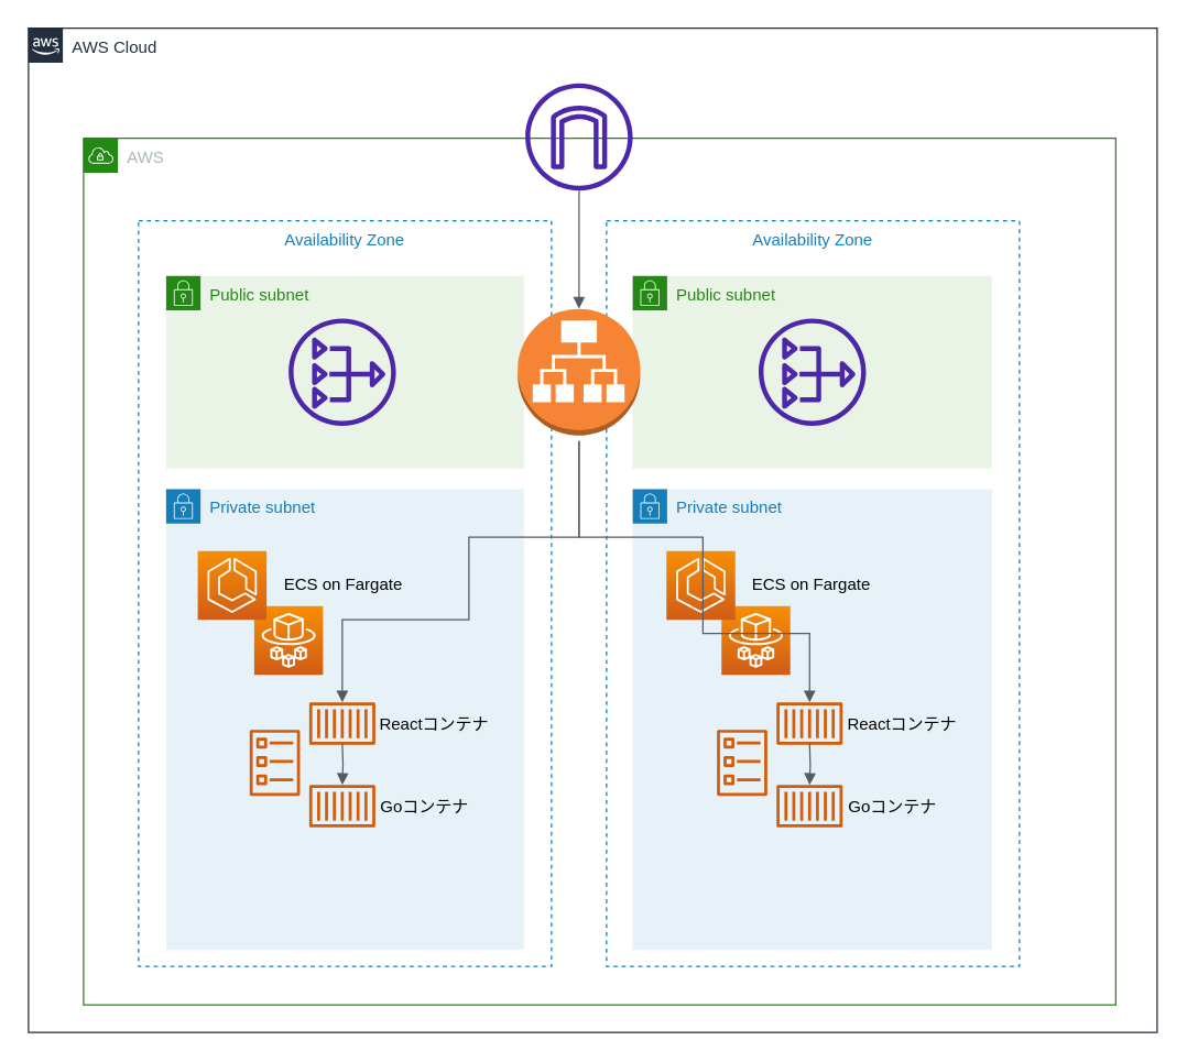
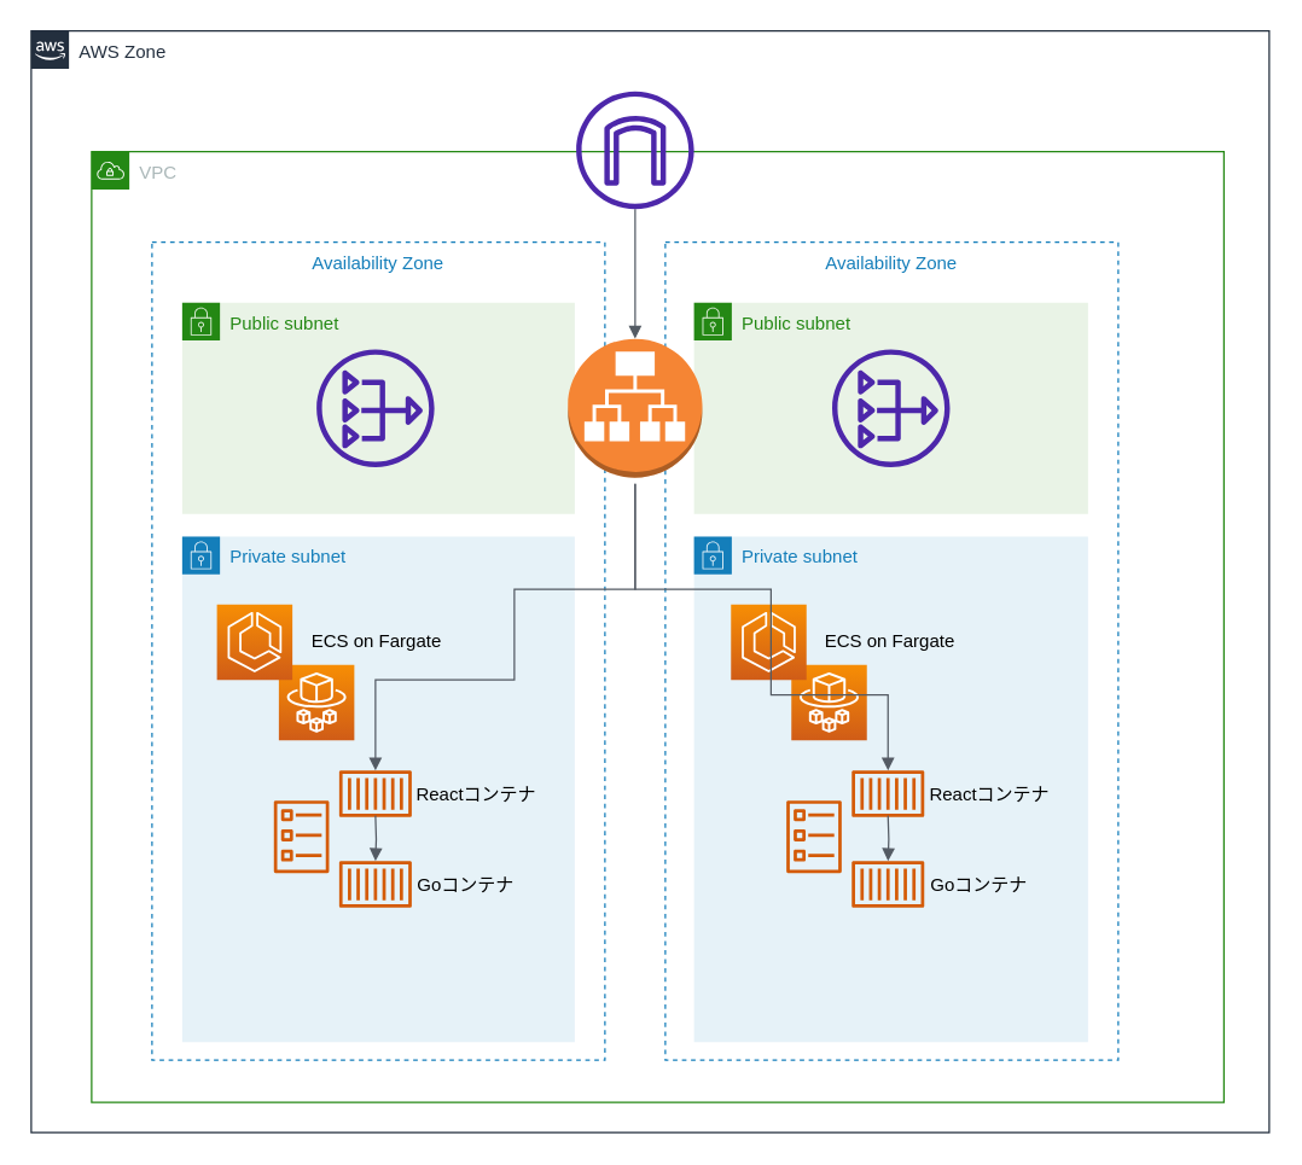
  <mxCell id="0" />
  <mxCell id="1" parent="0" />
- <mxCell id="2" value="AWS" style="points=[[0,0],[0.25,0],[0.5,0],[0.75,0],[1,0],[1,0.25],[1,0.5],[1,0.75],[1,1],[0.75,1],[0.5,1],[0.25,1],[0,1],[0,0.75],[0,0.5],[0,0.25]];outlineConnect=0;gradientColor=none;html=1;whiteSpace=wrap;fontSize=12;fontStyle=0;container=1;pointerEvents=0;collapsible=0;recursiveResize=0;shape=mxgraph.aws4.group;grIcon=mxgraph.aws4.group_vpc;strokeColor=#248814;fillColor=none;verticalAlign=top;align=left;spacingLeft=30;fontColor=#AAB7B8;dashed=0;movable=0;resizable=0;rotatable=0;deletable=0;editable=0;connectable=0;" parent="1" vertex="1"><mxGeometry x="60" y="100" width="750" height="630" as="geometry" /></mxCell>
- <mxCell id="3" value="AWS Cloud" style="points=[[0,0],[0.25,0],[0.5,0],[0.75,0],[1,0],[1,0.25],[1,0.5],[1,0.75],[1,1],[0.75,1],[0.5,1],[0.25,1],[0,1],[0,0.75],[0,0.5],[0,0.25]];outlineConnect=0;gradientColor=none;html=1;whiteSpace=wrap;fontSize=12;fontStyle=0;container=1;pointerEvents=0;collapsible=0;recursiveResize=0;shape=mxgraph.aws4.group;grIcon=mxgraph.aws4.group_aws_cloud_alt;strokeColor=#232F3E;fillColor=none;verticalAlign=top;align=left;spacingLeft=30;fontColor=#232F3E;dashed=0;movable=1;resizable=1;rotatable=1;deletable=1;editable=1;connectable=1;" parent="1" vertex="1"><mxGeometry width="820" height="730" as="geometry" x="20" y="20" /></mxCell>
+ <mxCell id="2" value="VPC" style="points=[[0,0],[0.25,0],[0.5,0],[0.75,0],[1,0],[1,0.25],[1,0.5],[1,0.75],[1,1],[0.75,1],[0.5,1],[0.25,1],[0,1],[0,0.75],[0,0.5],[0,0.25]];outlineConnect=0;gradientColor=none;html=1;whiteSpace=wrap;fontSize=12;fontStyle=0;container=1;pointerEvents=0;collapsible=0;recursiveResize=0;shape=mxgraph.aws4.group;grIcon=mxgraph.aws4.group_vpc;strokeColor=#248814;fillColor=none;verticalAlign=top;align=left;spacingLeft=30;fontColor=#AAB7B8;dashed=0;movable=0;resizable=0;rotatable=0;deletable=0;editable=0;connectable=0;" parent="1" vertex="1"><mxGeometry x="60" y="100" width="750" height="630" as="geometry" /></mxCell>
+ <mxCell id="3" value="AWS Zone" style="points=[[0,0],[0.25,0],[0.5,0],[0.75,0],[1,0],[1,0.25],[1,0.5],[1,0.75],[1,1],[0.75,1],[0.5,1],[0.25,1],[0,1],[0,0.75],[0,0.5],[0,0.25]];outlineConnect=0;gradientColor=none;html=1;whiteSpace=wrap;fontSize=12;fontStyle=0;container=1;pointerEvents=0;collapsible=0;recursiveResize=0;shape=mxgraph.aws4.group;grIcon=mxgraph.aws4.group_aws_cloud_alt;strokeColor=#232F3E;fillColor=none;verticalAlign=top;align=left;spacingLeft=30;fontColor=#232F3E;dashed=0;movable=1;resizable=1;rotatable=1;deletable=1;editable=1;connectable=1;" parent="1" vertex="1"><mxGeometry width="820" height="730" as="geometry" x="20" y="20" /></mxCell>
  <mxCell id="4" value="Availability Zone" style="fillColor=none;strokeColor=#147EBA;dashed=1;verticalAlign=top;fontStyle=0;fontColor=#147EBA;movable=0;resizable=0;rotatable=0;deletable=0;editable=0;connectable=0;" parent="3" vertex="1"><mxGeometry x="80" y="140" width="300" height="542" as="geometry" /></mxCell>
  <mxCell id="5" value="" style="sketch=0;outlineConnect=0;fontColor=#232F3E;gradientColor=none;fillColor=#4D27AA;strokeColor=none;dashed=0;verticalLabelPosition=bottom;verticalAlign=top;align=center;html=1;fontSize=12;fontStyle=0;aspect=fixed;pointerEvents=1;shape=mxgraph.aws4.internet_gateway;movable=0;resizable=0;rotatable=0;deletable=0;editable=0;connectable=0;" parent="3" vertex="1"><mxGeometry x="361" y="40" width="78" height="78" as="geometry" /></mxCell>
  <mxCell id="6" value="Availability Zone" style="fillColor=none;strokeColor=#147EBA;dashed=1;verticalAlign=top;fontStyle=0;fontColor=#147EBA;movable=0;resizable=0;rotatable=0;deletable=0;editable=0;connectable=0;" parent="3" vertex="1"><mxGeometry x="420" y="140" width="300" height="542" as="geometry" /></mxCell>
  <mxCell id="7" value="" style="edgeStyle=orthogonalEdgeStyle;html=1;endArrow=block;elbow=vertical;startArrow=none;endFill=1;strokeColor=#545B64;rounded=0;movable=0;resizable=0;rotatable=0;deletable=0;editable=0;connectable=0;" parent="3" source="5" target="12" edge="1"><mxGeometry width="100" relative="1" as="geometry"><mxPoint x="390" y="230" as="sourcePoint" /><mxPoint x="490" y="230" as="targetPoint" /><Array as="points"><mxPoint x="400" y="170" /><mxPoint x="400" y="170" /></Array></mxGeometry></mxCell>
  <mxCell id="8" value="Public subnet" style="points=[[0,0],[0.25,0],[0.5,0],[0.75,0],[1,0],[1,0.25],[1,0.5],[1,0.75],[1,1],[0.75,1],[0.5,1],[0.25,1],[0,1],[0,0.75],[0,0.5],[0,0.25]];outlineConnect=0;gradientColor=none;html=1;whiteSpace=wrap;fontSize=12;fontStyle=0;container=1;pointerEvents=0;collapsible=0;recursiveResize=0;shape=mxgraph.aws4.group;grIcon=mxgraph.aws4.group_security_group;grStroke=0;strokeColor=#248814;fillColor=#E9F3E6;verticalAlign=top;align=left;spacingLeft=30;fontColor=#248814;dashed=0;movable=0;resizable=0;rotatable=0;deletable=0;editable=0;connectable=0;" parent="3" vertex="1"><mxGeometry x="439" y="180" width="261" height="140" as="geometry" /></mxCell>
  <mxCell id="9" value="" style="sketch=0;outlineConnect=0;fontColor=#232F3E;gradientColor=none;fillColor=#4D27AA;strokeColor=none;dashed=0;verticalLabelPosition=bottom;verticalAlign=top;align=center;html=1;fontSize=12;fontStyle=0;aspect=fixed;pointerEvents=1;shape=mxgraph.aws4.nat_gateway;" vertex="1" parent="8"><mxGeometry x="91.5" y="31" width="78" height="78" as="geometry" /></mxCell>
  <mxCell id="10" value="Public subnet" style="points=[[0,0],[0.25,0],[0.5,0],[0.75,0],[1,0],[1,0.25],[1,0.5],[1,0.75],[1,1],[0.75,1],[0.5,1],[0.25,1],[0,1],[0,0.75],[0,0.5],[0,0.25]];outlineConnect=0;gradientColor=none;html=1;whiteSpace=wrap;fontSize=12;fontStyle=0;container=1;pointerEvents=0;collapsible=0;recursiveResize=0;shape=mxgraph.aws4.group;grIcon=mxgraph.aws4.group_security_group;grStroke=0;strokeColor=#248814;fillColor=#E9F3E6;verticalAlign=top;align=left;spacingLeft=30;fontColor=#248814;dashed=0;movable=0;resizable=0;rotatable=0;deletable=0;editable=0;connectable=0;" parent="3" vertex="1"><mxGeometry x="100" y="180" width="260" height="140" as="geometry" /></mxCell>
  <mxCell id="11" value="" style="sketch=0;outlineConnect=0;fontColor=#232F3E;gradientColor=none;fillColor=#4D27AA;strokeColor=none;dashed=0;verticalLabelPosition=bottom;verticalAlign=top;align=center;html=1;fontSize=12;fontStyle=0;aspect=fixed;pointerEvents=1;shape=mxgraph.aws4.nat_gateway;" vertex="1" parent="10"><mxGeometry x="89" y="31" width="78" height="78" as="geometry" /></mxCell>
  <mxCell id="12" value="" style="outlineConnect=0;dashed=0;verticalLabelPosition=bottom;verticalAlign=top;align=center;html=1;shape=mxgraph.aws3.application_load_balancer;fillColor=#F58534;gradientColor=none;movable=0;resizable=0;rotatable=0;deletable=0;editable=0;connectable=0;" parent="3" vertex="1"><mxGeometry x="355.5" y="204" width="89" height="92" as="geometry" /></mxCell>
  <mxCell id="13" value="Private subnet" style="points=[[0,0],[0.25,0],[0.5,0],[0.75,0],[1,0],[1,0.25],[1,0.5],[1,0.75],[1,1],[0.75,1],[0.5,1],[0.25,1],[0,1],[0,0.75],[0,0.5],[0,0.25]];outlineConnect=0;gradientColor=none;html=1;whiteSpace=wrap;fontSize=12;fontStyle=0;container=1;pointerEvents=0;collapsible=0;recursiveResize=0;shape=mxgraph.aws4.group;grIcon=mxgraph.aws4.group_security_group;grStroke=0;strokeColor=#147EBA;fillColor=#E6F2F8;verticalAlign=top;align=left;spacingLeft=30;fontColor=#147EBA;dashed=0;movable=0;resizable=0;rotatable=0;deletable=0;editable=0;connectable=0;" parent="3" vertex="1"><mxGeometry x="100" y="335" width="260" height="335" as="geometry" /></mxCell>
  <mxCell id="14" value="" style="sketch=0;outlineConnect=0;fontColor=#232F3E;gradientColor=none;fillColor=#D45B07;strokeColor=none;dashed=0;verticalLabelPosition=bottom;verticalAlign=top;align=center;html=1;fontSize=12;fontStyle=0;aspect=fixed;pointerEvents=1;shape=mxgraph.aws4.ecs_task;" parent="13" vertex="1"><mxGeometry x="60.5" y="175" width="37" height="48" as="geometry" /></mxCell>
  <mxCell id="15" value="&lt;font color=&quot;#000000&quot;&gt;ECS on Fargate&lt;/font&gt;" style="text;html=1;strokeColor=none;fillColor=none;align=center;verticalAlign=middle;whiteSpace=wrap;rounded=0;dashed=1;" parent="13" vertex="1"><mxGeometry x="84" y="60" width="90" height="20" as="geometry" /></mxCell>
  <mxCell id="16" value="" style="sketch=0;points=[[0,0,0],[0.25,0,0],[0.5,0,0],[0.75,0,0],[1,0,0],[0,1,0],[0.25,1,0],[0.5,1,0],[0.75,1,0],[1,1,0],[0,0.25,0],[0,0.5,0],[0,0.75,0],[1,0.25,0],[1,0.5,0],[1,0.75,0]];outlineConnect=0;fontColor=#232F3E;gradientColor=#F78E04;gradientDirection=north;fillColor=#D05C17;strokeColor=#ffffff;dashed=0;verticalLabelPosition=bottom;verticalAlign=top;align=center;html=1;fontSize=12;fontStyle=0;aspect=fixed;shape=mxgraph.aws4.resourceIcon;resIcon=mxgraph.aws4.fargate;movable=1;resizable=1;rotatable=1;deletable=1;editable=1;connectable=1;" parent="3" vertex="1"><mxGeometry x="164" y="420" width="50" height="50" as="geometry" /></mxCell>
  <mxCell id="17" value="Private subnet" style="points=[[0,0],[0.25,0],[0.5,0],[0.75,0],[1,0],[1,0.25],[1,0.5],[1,0.75],[1,1],[0.75,1],[0.5,1],[0.25,1],[0,1],[0,0.75],[0,0.5],[0,0.25]];outlineConnect=0;gradientColor=none;html=1;whiteSpace=wrap;fontSize=12;fontStyle=0;container=1;pointerEvents=0;collapsible=0;recursiveResize=0;shape=mxgraph.aws4.group;grIcon=mxgraph.aws4.group_security_group;grStroke=0;strokeColor=#147EBA;fillColor=#E6F2F8;verticalAlign=top;align=left;spacingLeft=30;fontColor=#147EBA;dashed=0;movable=0;resizable=0;rotatable=0;deletable=0;editable=0;connectable=0;" parent="3" vertex="1"><mxGeometry x="439" y="335" width="261" height="335" as="geometry" /></mxCell>
  <mxCell id="18" value="" style="sketch=0;outlineConnect=0;fontColor=#232F3E;gradientColor=none;fillColor=#D45B07;strokeColor=none;dashed=0;verticalLabelPosition=bottom;verticalAlign=top;align=center;html=1;fontSize=12;fontStyle=0;aspect=fixed;pointerEvents=1;shape=mxgraph.aws4.container_1;" parent="3" vertex="1"><mxGeometry x="204" y="490" width="48" height="31" as="geometry" /></mxCell>
  <mxCell id="19" value="" style="sketch=0;outlineConnect=0;fontColor=#232F3E;gradientColor=none;fillColor=#D45B07;strokeColor=none;dashed=0;verticalLabelPosition=bottom;verticalAlign=top;align=center;html=1;fontSize=12;fontStyle=0;aspect=fixed;pointerEvents=1;shape=mxgraph.aws4.container_1;" parent="3" vertex="1"><mxGeometry x="204" y="550" width="48" height="31" as="geometry" /></mxCell>
  <mxCell id="20" value="&lt;font color=&quot;#000000&quot;&gt;Reactコンテナ&lt;/font&gt;" style="text;html=1;strokeColor=none;fillColor=none;align=center;verticalAlign=middle;whiteSpace=wrap;rounded=0;dashed=1;" parent="3" vertex="1"><mxGeometry x="254" y="495.5" width="82" height="20" as="geometry" /></mxCell>
  <mxCell id="21" value="&lt;font color=&quot;#000000&quot;&gt;Goコンテナ&lt;/font&gt;" style="text;html=1;strokeColor=none;fillColor=none;align=center;verticalAlign=middle;whiteSpace=wrap;rounded=0;dashed=1;" parent="3" vertex="1"><mxGeometry x="254" y="555.5" width="68" height="20" as="geometry" /></mxCell>
  <mxCell id="22" value="" style="sketch=0;outlineConnect=0;fontColor=#232F3E;gradientColor=none;fillColor=#D45B07;strokeColor=none;dashed=0;verticalLabelPosition=bottom;verticalAlign=top;align=center;html=1;fontSize=12;fontStyle=0;aspect=fixed;pointerEvents=1;shape=mxgraph.aws4.ecs_task;" parent="3" vertex="1"><mxGeometry x="500" y="510" width="37" height="48" as="geometry" /></mxCell>
  <mxCell id="23" value="&lt;font color=&quot;#000000&quot;&gt;ECS on Fargate&lt;/font&gt;" style="text;html=1;strokeColor=none;fillColor=none;align=center;verticalAlign=middle;whiteSpace=wrap;rounded=0;dashed=1;" parent="3" vertex="1"><mxGeometry x="523.5" y="395" width="90" height="20" as="geometry" /></mxCell>
  <mxCell id="24" value="" style="sketch=0;points=[[0,0,0],[0.25,0,0],[0.5,0,0],[0.75,0,0],[1,0,0],[0,1,0],[0.25,1,0],[0.5,1,0],[0.75,1,0],[1,1,0],[0,0.25,0],[0,0.5,0],[0,0.75,0],[1,0.25,0],[1,0.5,0],[1,0.75,0]];outlineConnect=0;fontColor=#232F3E;gradientColor=#F78E04;gradientDirection=north;fillColor=#D05C17;strokeColor=#ffffff;dashed=0;verticalLabelPosition=bottom;verticalAlign=top;align=center;html=1;fontSize=12;fontStyle=0;aspect=fixed;shape=mxgraph.aws4.resourceIcon;resIcon=mxgraph.aws4.fargate;movable=1;resizable=1;rotatable=1;deletable=1;editable=1;connectable=1;" parent="3" vertex="1"><mxGeometry x="503.5" y="420" width="50" height="50" as="geometry" /></mxCell>
  <mxCell id="25" value="" style="sketch=0;outlineConnect=0;fontColor=#232F3E;gradientColor=none;fillColor=#D45B07;strokeColor=none;dashed=0;verticalLabelPosition=bottom;verticalAlign=top;align=center;html=1;fontSize=12;fontStyle=0;aspect=fixed;pointerEvents=1;shape=mxgraph.aws4.container_1;" parent="3" vertex="1"><mxGeometry x="543.5" y="490" width="48" height="31" as="geometry" /></mxCell>
  <mxCell id="26" value="" style="sketch=0;outlineConnect=0;fontColor=#232F3E;gradientColor=none;fillColor=#D45B07;strokeColor=none;dashed=0;verticalLabelPosition=bottom;verticalAlign=top;align=center;html=1;fontSize=12;fontStyle=0;aspect=fixed;pointerEvents=1;shape=mxgraph.aws4.container_1;" parent="3" vertex="1"><mxGeometry x="543.5" y="550" width="48" height="31" as="geometry" /></mxCell>
  <mxCell id="27" value="&lt;font color=&quot;#000000&quot;&gt;Reactコンテナ&lt;/font&gt;" style="text;html=1;strokeColor=none;fillColor=none;align=center;verticalAlign=middle;whiteSpace=wrap;rounded=0;dashed=1;" parent="3" vertex="1"><mxGeometry x="593.5" y="495.5" width="82" height="20" as="geometry" /></mxCell>
  <mxCell id="28" value="&lt;font color=&quot;#000000&quot;&gt;Goコンテナ&lt;/font&gt;" style="text;html=1;strokeColor=none;fillColor=none;align=center;verticalAlign=middle;whiteSpace=wrap;rounded=0;dashed=1;" parent="3" vertex="1"><mxGeometry x="593.5" y="555.5" width="68" height="20" as="geometry" /></mxCell>
  <mxCell id="29" value="" style="edgeStyle=orthogonalEdgeStyle;html=1;endArrow=block;elbow=vertical;startArrow=none;endFill=1;strokeColor=#545B64;rounded=0;fontColor=#000000;" parent="3" target="26" edge="1"><mxGeometry width="100" relative="1" as="geometry"><mxPoint x="567.5" y="520" as="sourcePoint" /><mxPoint x="753.5" y="480" as="targetPoint" /></mxGeometry></mxCell>
  <mxCell id="30" value="" style="sketch=0;points=[[0,0,0],[0.25,0,0],[0.5,0,0],[0.75,0,0],[1,0,0],[0,1,0],[0.25,1,0],[0.5,1,0],[0.75,1,0],[1,1,0],[0,0.25,0],[0,0.5,0],[0,0.75,0],[1,0.25,0],[1,0.5,0],[1,0.75,0]];outlineConnect=0;fontColor=#232F3E;gradientColor=#F78E04;gradientDirection=north;fillColor=#D05C17;strokeColor=#ffffff;dashed=0;verticalLabelPosition=bottom;verticalAlign=top;align=center;html=1;fontSize=12;fontStyle=0;aspect=fixed;shape=mxgraph.aws4.resourceIcon;resIcon=mxgraph.aws4.ecs;movable=1;resizable=1;rotatable=1;deletable=1;editable=1;connectable=1;" parent="3" vertex="1"><mxGeometry x="463.5" y="380" width="50" height="50" as="geometry" /></mxCell>
  <mxCell id="31" value="" style="sketch=0;points=[[0,0,0],[0.25,0,0],[0.5,0,0],[0.75,0,0],[1,0,0],[0,1,0],[0.25,1,0],[0.5,1,0],[0.75,1,0],[1,1,0],[0,0.25,0],[0,0.5,0],[0,0.75,0],[1,0.25,0],[1,0.5,0],[1,0.75,0]];outlineConnect=0;fontColor=#232F3E;gradientColor=#F78E04;gradientDirection=north;fillColor=#D05C17;strokeColor=#ffffff;dashed=0;verticalLabelPosition=bottom;verticalAlign=top;align=center;html=1;fontSize=12;fontStyle=0;aspect=fixed;shape=mxgraph.aws4.resourceIcon;resIcon=mxgraph.aws4.ecs;movable=1;resizable=1;rotatable=1;deletable=1;editable=1;connectable=1;" parent="3" vertex="1"><mxGeometry x="123" y="380" width="50" height="50" as="geometry" /></mxCell>
  <mxCell id="32" value="" style="edgeStyle=orthogonalEdgeStyle;html=1;endArrow=none;elbow=vertical;startArrow=block;startFill=1;strokeColor=#545B64;rounded=0;fontColor=#000000;" parent="1" source="25" edge="1"><mxGeometry width="100" relative="1" as="geometry"><mxPoint x="258.037" y="520.09" as="sourcePoint" /><mxPoint x="420" y="320" as="targetPoint" /><Array as="points"><mxPoint x="588" y="460" /><mxPoint x="510" y="460" /><mxPoint x="510" y="390" /><mxPoint x="420" y="390" /></Array></mxGeometry></mxCell>
  <mxCell id="33" value="" style="edgeStyle=orthogonalEdgeStyle;html=1;endArrow=block;elbow=vertical;startArrow=none;endFill=1;strokeColor=#545B64;rounded=0;fontColor=#000000;" parent="1" target="19" edge="1"><mxGeometry width="100" relative="1" as="geometry"><mxPoint x="248" y="540" as="sourcePoint" /><mxPoint x="434" y="500" as="targetPoint" /></mxGeometry></mxCell>
  <mxCell id="34" value="" style="edgeStyle=orthogonalEdgeStyle;html=1;endArrow=none;elbow=vertical;startArrow=block;startFill=1;strokeColor=#545B64;rounded=0;fontColor=#000000;" parent="1" source="18" edge="1"><mxGeometry width="100" relative="1" as="geometry"><mxPoint x="410" y="360" as="sourcePoint" /><mxPoint x="420" y="320" as="targetPoint" /><Array as="points"><mxPoint x="248" y="450" /><mxPoint x="340" y="450" /><mxPoint x="340" y="390" /><mxPoint x="420" y="390" /></Array></mxGeometry></mxCell>
